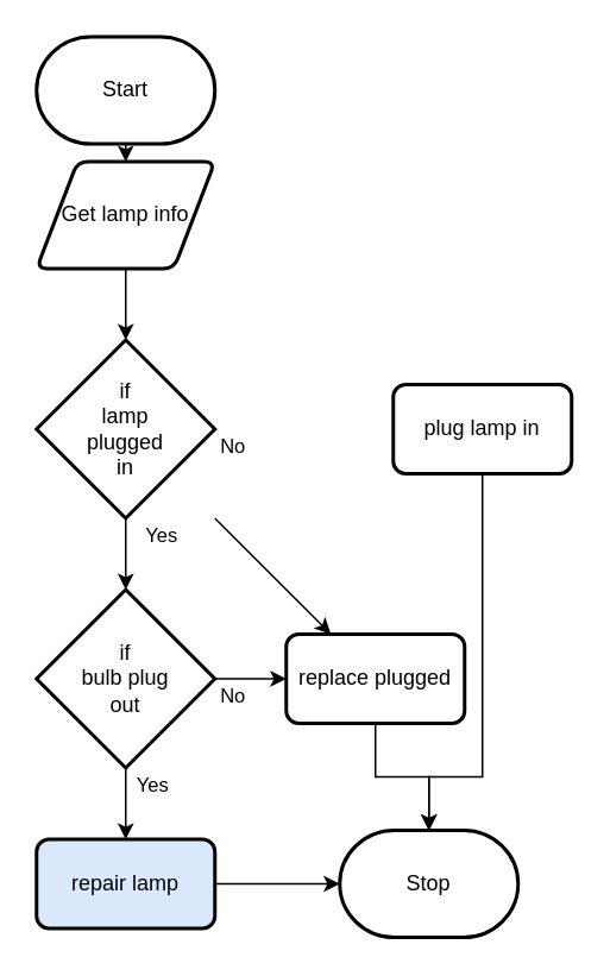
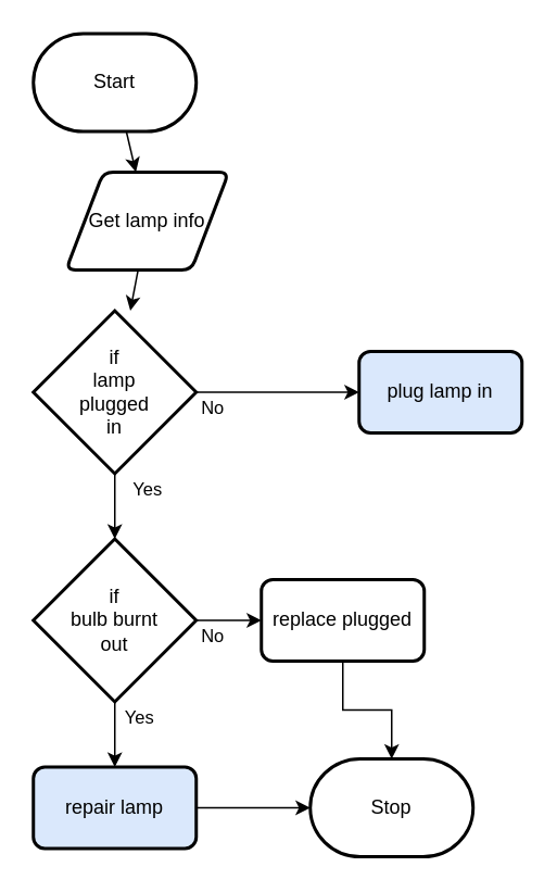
  <mxCell id="0" />
  <mxCell id="1" parent="0" />
  <mxCell id="2" style="edgeStyle=none;html=1;" edge="1" parent="1" source="3" target="5"><mxGeometry relative="1" as="geometry" /></mxCell>
  <mxCell id="3" value="Start" style="strokeWidth=2;html=1;shape=mxgraph.flowchart.terminator;whiteSpace=wrap;" vertex="1" parent="1"><mxGeometry x="20" y="20" width="100" height="60" as="geometry" /></mxCell>
  <mxCell id="4" style="edgeStyle=none;html=1;" edge="1" parent="1" source="5" target="8"><mxGeometry relative="1" as="geometry" /></mxCell>
- <mxCell id="5" value="Get lamp info" style="shape=parallelogram;html=1;strokeWidth=2;perimeter=parallelogramPerimeter;whiteSpace=wrap;rounded=1;arcSize=12;size=0.23;" vertex="1" parent="1"><mxGeometry x="20" y="90" width="100" height="60" as="geometry" /></mxCell>
+ <mxCell id="5" value="Get lamp info" style="shape=parallelogram;html=1;strokeWidth=2;perimeter=parallelogramPerimeter;whiteSpace=wrap;rounded=1;arcSize=12;size=0.23;" vertex="1" parent="1"><mxGeometry x="40" y="105" width="100" height="60" as="geometry" /></mxCell>
  <mxCell id="6" style="edgeStyle=none;html=1;" edge="1" parent="1" source="8" target="11"><mxGeometry relative="1" as="geometry" /></mxCell>
- <mxCell id="7" style="edgeStyle=none;html=1;" edge="1" parent="1" source="8" target="18"><mxGeometry relative="1" as="geometry" /></mxCell>
+ <mxCell id="7" style="edgeStyle=none;html=1;" edge="1" parent="1" source="8" target="16"><mxGeometry relative="1" as="geometry" /></mxCell>
  <mxCell id="8" value="if&lt;br&gt;lamp&lt;br&gt;plugged&lt;br&gt;in" style="strokeWidth=2;html=1;shape=mxgraph.flowchart.decision;whiteSpace=wrap;" vertex="1" parent="1"><mxGeometry x="20" y="190" width="100" height="100" as="geometry" /></mxCell>
  <mxCell id="9" style="edgeStyle=none;html=1;" edge="1" parent="1" source="11" target="13"><mxGeometry relative="1" as="geometry" /></mxCell>
  <mxCell id="10" style="edgeStyle=orthogonalEdgeStyle;shape=connector;rounded=0;html=1;labelBackgroundColor=default;fontFamily=Helvetica;fontSize=11;fontColor=default;endArrow=classic;strokeColor=default;" edge="1" parent="1" source="11" target="18"><mxGeometry relative="1" as="geometry" /></mxCell>
- <mxCell id="11" value="if&lt;br&gt;bulb plug&lt;br&gt;out" style="strokeWidth=2;html=1;shape=mxgraph.flowchart.decision;whiteSpace=wrap;" vertex="1" parent="1"><mxGeometry x="20" y="330" width="100" height="100" as="geometry" /></mxCell>
+ <mxCell id="11" value="if&lt;br&gt;bulb burnt&lt;br&gt;out" style="strokeWidth=2;html=1;shape=mxgraph.flowchart.decision;whiteSpace=wrap;" vertex="1" parent="1"><mxGeometry x="20" y="330" width="100" height="100" as="geometry" /></mxCell>
  <mxCell id="12" style="edgeStyle=orthogonalEdgeStyle;shape=connector;rounded=0;html=1;labelBackgroundColor=default;fontFamily=Helvetica;fontSize=11;fontColor=default;endArrow=classic;strokeColor=default;" edge="1" parent="1" source="13" target="14"><mxGeometry relative="1" as="geometry" /></mxCell>
  <mxCell id="13" value="repair lamp" style="rounded=1;whiteSpace=wrap;html=1;absoluteArcSize=1;arcSize=14;strokeWidth=2;fillColor=#dae8fc;" vertex="1" parent="1"><mxGeometry x="20" y="470" width="100" height="50" as="geometry" /></mxCell>
  <mxCell id="14" value="Stop" style="strokeWidth=2;html=1;shape=mxgraph.flowchart.terminator;whiteSpace=wrap;" vertex="1" parent="1"><mxGeometry x="190" y="465" width="100" height="60" as="geometry" /></mxCell>
- <mxCell id="15" style="edgeStyle=orthogonalEdgeStyle;html=1;rounded=0;" edge="1" parent="1" source="16" target="14"><mxGeometry relative="1" as="geometry"><Array as="points"><mxPoint x="270" y="435" /><mxPoint x="240" y="435" /></Array></mxGeometry></mxCell>
- <mxCell id="16" value="plug lamp in" style="rounded=1;whiteSpace=wrap;html=1;absoluteArcSize=1;arcSize=14;strokeWidth=2;" vertex="1" parent="1"><mxGeometry x="220" y="215" width="100" height="50" as="geometry" /></mxCell>
+ <mxCell id="16" value="plug lamp in" style="rounded=1;whiteSpace=wrap;html=1;absoluteArcSize=1;arcSize=14;strokeWidth=2;fillColor=#dae8fc;" vertex="1" parent="1"><mxGeometry x="220" y="215" width="100" height="50" as="geometry" /></mxCell>
  <mxCell id="17" style="edgeStyle=orthogonalEdgeStyle;shape=connector;rounded=0;html=1;labelBackgroundColor=default;fontFamily=Helvetica;fontSize=11;fontColor=default;endArrow=classic;strokeColor=default;" edge="1" parent="1" source="18" target="14"><mxGeometry relative="1" as="geometry" /></mxCell>
  <mxCell id="18" value="replace plugged" style="rounded=1;whiteSpace=wrap;html=1;absoluteArcSize=1;arcSize=14;strokeWidth=2;" vertex="1" parent="1"><mxGeometry x="160" y="355" width="100" height="50" as="geometry" /></mxCell>
  <mxCell id="19" value="Yes" style="text;html=1;align=center;verticalAlign=middle;resizable=0;points=[];autosize=1;strokeColor=none;fillColor=none;fontSize=11;fontFamily=Helvetica;fontColor=default;" vertex="1" parent="1"><mxGeometry x="75" y="290" width="30" height="20" as="geometry" /></mxCell>
  <mxCell id="20" value="No" style="text;html=1;align=center;verticalAlign=middle;resizable=0;points=[];autosize=1;strokeColor=none;fillColor=none;fontSize=11;fontFamily=Helvetica;fontColor=default;" vertex="1" parent="1"><mxGeometry x="115" y="240" width="30" height="20" as="geometry" /></mxCell>
  <mxCell id="21" value="Yes" style="text;html=1;align=center;verticalAlign=middle;resizable=0;points=[];autosize=1;strokeColor=none;fillColor=none;fontSize=11;fontFamily=Helvetica;fontColor=default;" vertex="1" parent="1"><mxGeometry x="70" y="430" width="30" height="20" as="geometry" /></mxCell>
  <mxCell id="22" value="No" style="text;html=1;align=center;verticalAlign=middle;resizable=0;points=[];autosize=1;strokeColor=none;fillColor=none;fontSize=11;fontFamily=Helvetica;fontColor=default;" vertex="1" parent="1"><mxGeometry x="115" y="380" width="30" height="20" as="geometry" /></mxCell>
